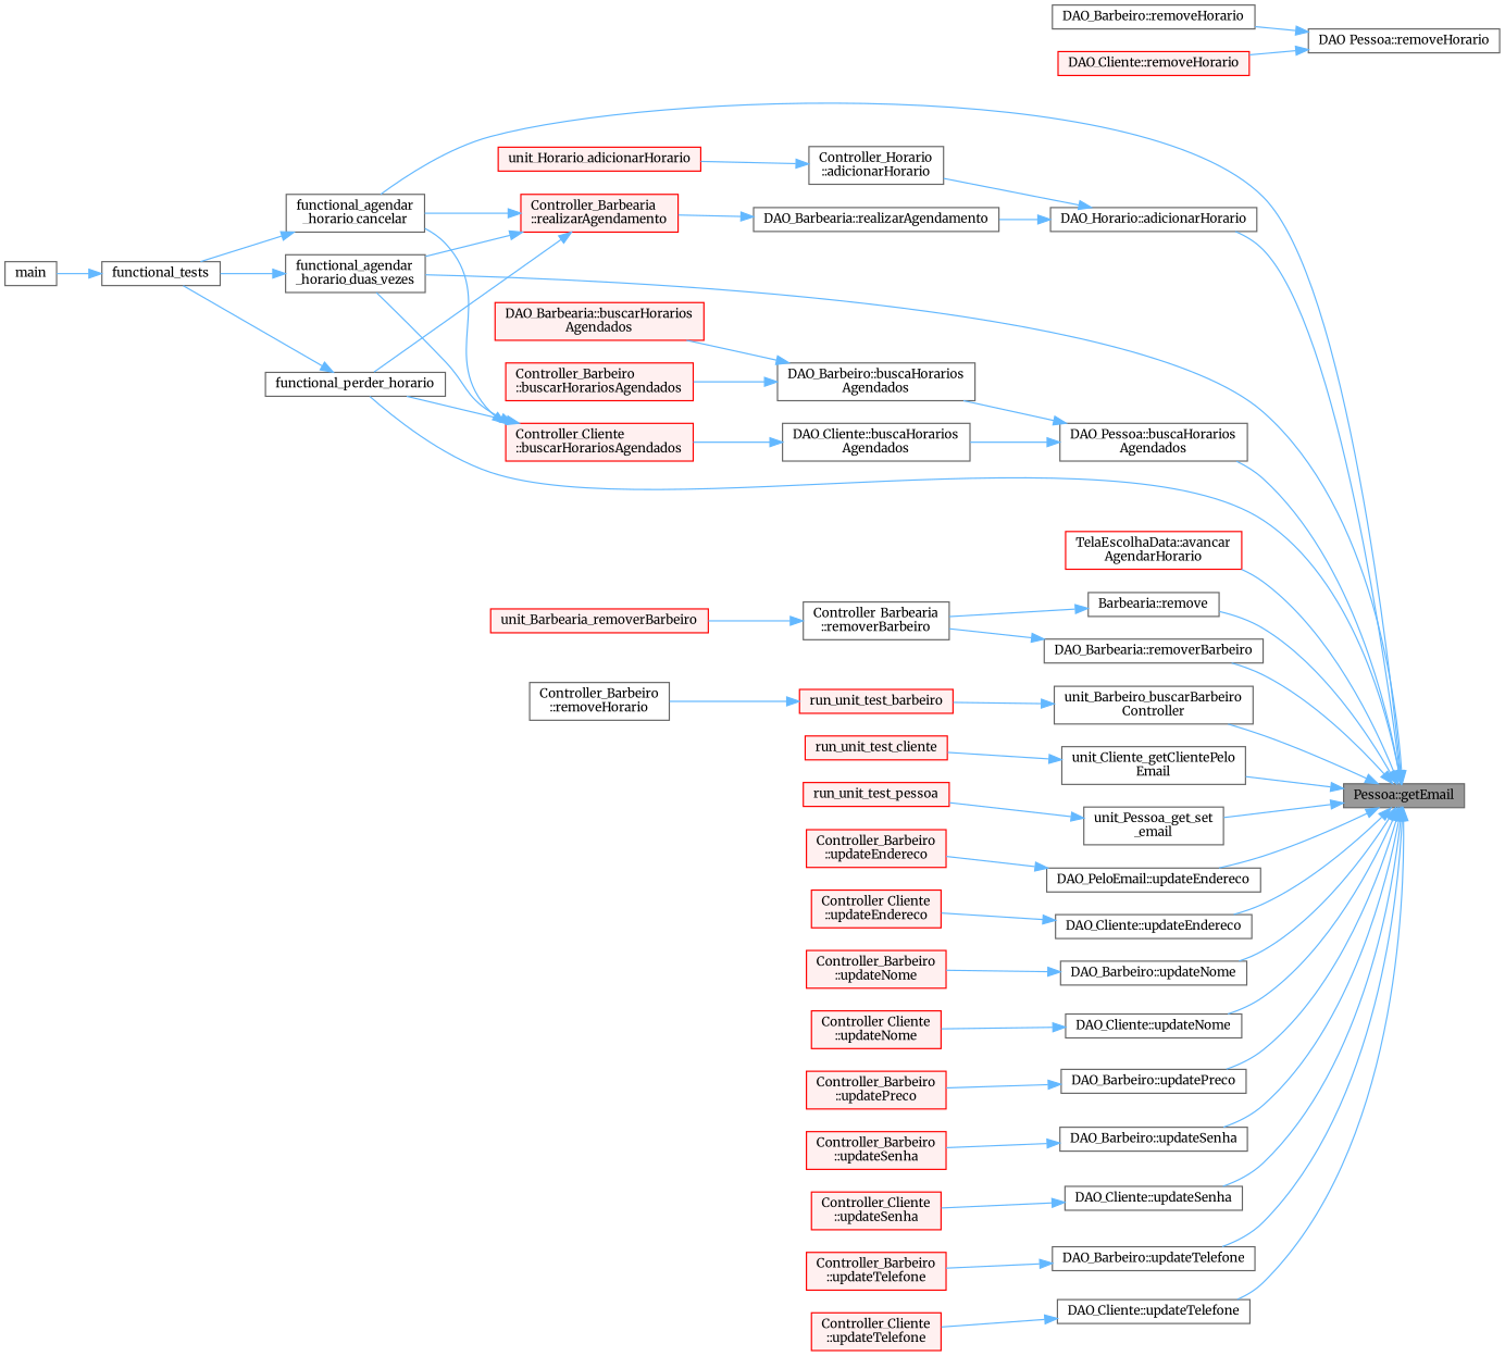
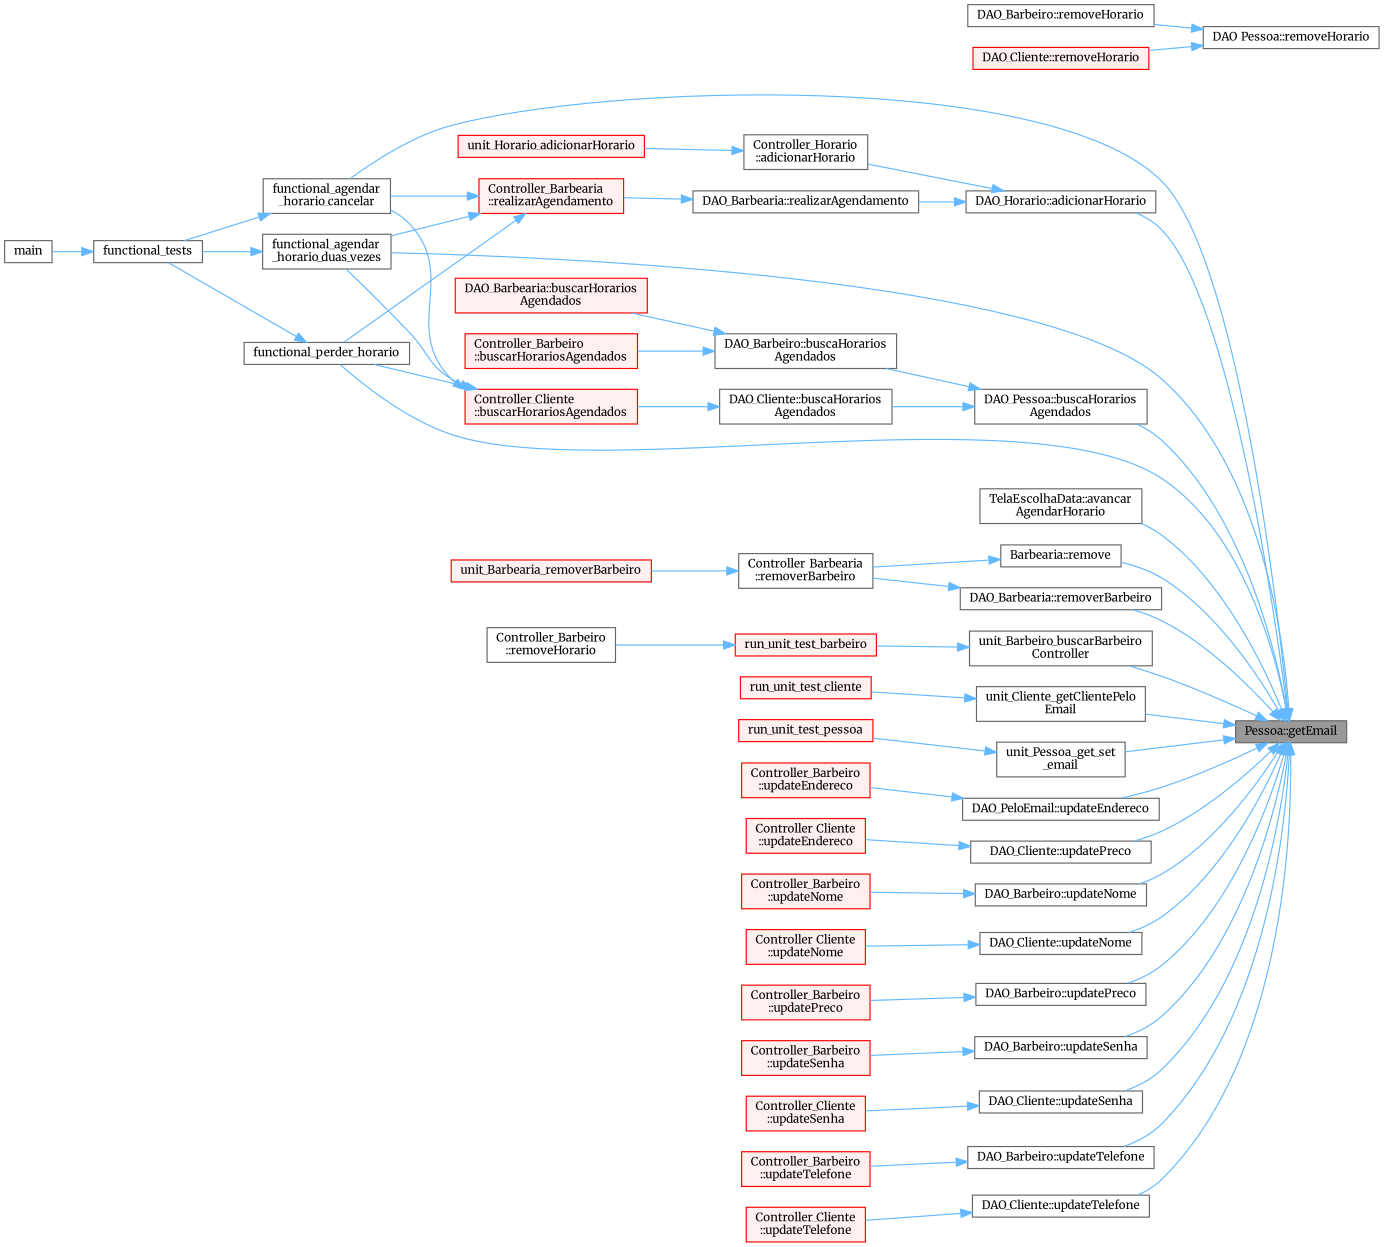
  digraph {
    fontname=Merriweather
    rankdir=RL
    node [color=grey40 fillcolor=white fontname=Merriweather fontsize=10 shape=box style=filled]
    edge [color=steelblue1 dir=back fontname=Merriweather fontsize=10 labelfontname=Helvetica labelfontsize=10 style=solid]
    n1 [color=gray40 fillcolor=grey60 fontcolor=black height=0.2 label="Pessoa::getEmail" width=0.4]
    n2 [height=0.2 label="DAO_Horario::adicionarHorario" width=0.4]
    n3 [height=0.2 label="functional_agendar\l_horario_cancelar" width=0.4]
    n4 [height=0.2 label="functional_agendar\l_horario_duas_vezes" width=0.4]
    n5 [height=0.2 label=functional_perder_horario width=0.4]
-   n6 [color=red height=0.2 label="TelaEscolhaData::avancar\lAgendarHorario" width=0.4]
+   n6 [height=0.2 label="TelaEscolhaData::avancar\lAgendarHorario" width=0.4]
    n7 [height=0.2 label="DAO_Pessoa::buscaHorarios\lAgendados" width=0.4]
    n8 [height=0.2 label="Barbearia::remove" width=0.4]
    n9 [height=0.2 label="DAO_Barbearia::removerBarbeiro" width=0.4]
    n10 [height=0.2 label="unit_Barbeiro_buscarBarbeiro\lController" width=0.4]
    n11 [height=0.2 label="unit_Cliente_getClientePelo\lEmail" width=0.4]
    n12 [height=0.2 label="unit_Pessoa_get_set\l_email" width=0.4]
    n13 [height=0.2 label="DAO_PeloEmail::updateEndereco" width=0.4]
-   n14 [height=0.2 label="DAO_Cliente::updateEndereco" width=0.4]
+   n14 [height=0.2 label="DAO_Cliente::updatePreco" width=0.4]
    n15 [height=0.2 label="DAO_Barbeiro::updateNome" width=0.4]
    n16 [height=0.2 label="DAO_Cliente::updateNome" width=0.4]
    n17 [height=0.2 label="DAO_Barbeiro::updatePreco" width=0.4]
    n18 [height=0.2 label="DAO_Barbeiro::updateSenha" width=0.4]
    n19 [height=0.2 label="DAO_Cliente::updateSenha" width=0.4]
    n20 [height=0.2 label="DAO_Barbeiro::updateTelefone" width=0.4]
    n21 [height=0.2 label="DAO_Cliente::updateTelefone" width=0.4]
    n22 [height=0.2 label="Controller_Horario\l::adicionarHorario" width=0.4]
    n23 [height=0.2 label="DAO_Barbearia::realizarAgendamento" width=0.4]
    n24 [height=0.2 label=functional_tests width=0.4]
    n25 [height=0.2 label="DAO_Barbeiro::buscaHorarios\lAgendados" width=0.4]
    n26 [height=0.2 label="DAO_Cliente::buscaHorarios\lAgendados" width=0.4]
    n27 [height=0.2 label="Controller_Barbearia\l::removerBarbeiro" width=0.4]
    n28 [height=0.2 label="DAO_Pessoa::removeHorario" width=0.4]
    n29 [height=0.2 label="DAO_Barbeiro::removeHorario" width=0.4]
    n30 [color=red fillcolor="#FFF0F0" height=0.2 label="DAO_Cliente::removeHorario" width=0.4]
    n31 [color=red fillcolor="#FFF0F0" height=0.2 label=run_unit_test_barbeiro width=0.4]
    n32 [color=red fillcolor="#FFF0F0" height=0.2 label=run_unit_test_cliente width=0.4]
    n33 [color=red fillcolor="#FFF0F0" height=0.2 label=run_unit_test_pessoa width=0.4]
    n34 [color=red fillcolor="#FFF0F0" height=0.2 label="Controller_Barbeiro\l::updateEndereco" width=0.4]
    n35 [color=red fillcolor="#FFF0F0" height=0.2 label="Controller_Cliente\l::updateEndereco" width=0.4]
    n36 [color=red fillcolor="#FFF0F0" height=0.2 label="Controller_Barbeiro\l::updateNome" width=0.4]
    n37 [color=red fillcolor="#FFF0F0" height=0.2 label="Controller_Cliente\l::updateNome" width=0.4]
    n38 [color=red fillcolor="#FFF0F0" height=0.2 label="Controller_Barbeiro\l::updatePreco" width=0.4]
    n39 [color=red fillcolor="#FFF0F0" height=0.2 label="Controller_Barbeiro\l::updateSenha" width=0.4]
    n40 [color=red fillcolor="#FFF0F0" height=0.2 label="Controller_Cliente\l::updateSenha" width=0.4]
    n41 [color=red fillcolor="#FFF0F0" height=0.2 label="Controller_Barbeiro\l::updateTelefone" width=0.4]
    n42 [color=red fillcolor="#FFF0F0" height=0.2 label="Controller_Cliente\l::updateTelefone" width=0.4]
    n43 [color=red fillcolor="#FFF0F0" height=0.2 label=unit_Horario_adicionarHorario width=0.4]
    n44 [color=red fillcolor="#FFF0F0" height=0.2 label="Controller_Barbearia\l::realizarAgendamento" width=0.4]
    n45 [height=0.2 label=main width=0.4]
    n46 [color=red fillcolor="#FFF0F0" height=0.2 label="DAO_Barbearia::buscarHorarios\lAgendados" width=0.4]
    n47 [color=red fillcolor="#FFF0F0" height=0.2 label="Controller_Barbeiro\l::buscarHorariosAgendados" width=0.4]
    n48 [color=red fillcolor="#FFF0F0" height=0.2 label="Controller_Cliente\l::buscarHorariosAgendados" width=0.4]
    n49 [color=red fillcolor="#FFF0F0" height=0.2 label=unit_Barbearia_removerBarbeiro width=0.4]
    n50 [height=0.2 label="Controller_Barbeiro\l::removeHorario" width=0.4]
    n1 -> n2
    n1 -> n3
    n1 -> n4
    n1 -> n5
    n1 -> n6
    n1 -> n7
    n1 -> n8
    n1 -> n9
    n1 -> n10
    n1 -> n11
    n1 -> n12
    n1 -> n13
    n1 -> n14
    n1 -> n15
    n1 -> n16
    n1 -> n17
    n1 -> n18
    n1 -> n19
    n1 -> n20
    n1 -> n21
    n2 -> n22
    n2 -> n23
    n3 -> n24
    n4 -> n24
    n5 -> n24
    n7 -> n25
    n7 -> n26
    n8 -> n27
    n9 -> n27
    n10 -> n31
    n11 -> n32
    n12 -> n33
    n13 -> n34
    n14 -> n35
    n15 -> n36
    n16 -> n37
    n17 -> n38
    n18 -> n39
    n19 -> n40
    n20 -> n41
    n21 -> n42
    n22 -> n43
    n23 -> n44
    n24 -> n45
    n25 -> n46
    n25 -> n47
    n26 -> n48
    n27 -> n49
    n28 -> n29
    n28 -> n30
    n31 -> n50
    n44 -> n3
    n44 -> n4
    n44 -> n5
    n48 -> n3
    n48 -> n4
    n48 -> n5
  }
